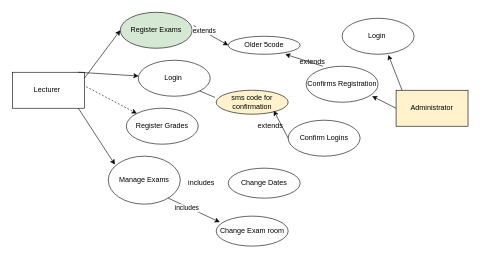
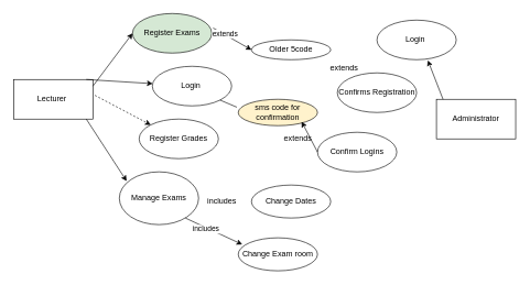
  <mxCell id="0" />
  <mxCell id="1" parent="0" />
  <mxCell id="2" value="Lecturer&amp;nbsp;" style="rounded=0;whiteSpace=wrap;html=1;" vertex="1" parent="1"><mxGeometry x="20" y="120" width="120" height="60" as="geometry" /></mxCell>
  <mxCell id="3" value="Register Grades" style="ellipse;whiteSpace=wrap;html=1;" vertex="1" parent="1"><mxGeometry x="210" y="180" width="120" height="60" as="geometry" /></mxCell>
  <mxCell id="4" value="Manage Exams" style="ellipse;whiteSpace=wrap;html=1;" vertex="1" parent="1"><mxGeometry x="180" y="260" width="120" height="80" as="geometry" /></mxCell>
  <mxCell id="5" value="Register Exams" style="ellipse;whiteSpace=wrap;html=1;fillColor=#d5e8d4;" vertex="1" parent="1"><mxGeometry x="200" y="20" width="120" height="60" as="geometry" /></mxCell>
  <mxCell id="6" value="Change Dates" style="ellipse;whiteSpace=wrap;html=1;" vertex="1" parent="1"><mxGeometry x="380" y="280" width="120" height="50" as="geometry" /></mxCell>
  <mxCell id="7" value="Login&amp;nbsp;" style="ellipse;whiteSpace=wrap;html=1;" vertex="1" parent="1"><mxGeometry x="230" y="100" width="120" height="60" as="geometry" /></mxCell>
  <mxCell id="8" value="Change Exam room" style="ellipse;whiteSpace=wrap;html=1;" vertex="1" parent="1"><mxGeometry x="360" y="360" width="120" height="50" as="geometry" /></mxCell>
- <mxCell id="9" value="Administrator" style="rounded=0;whiteSpace=wrap;html=1;fillColor=#fff2cc;" vertex="1" parent="1"><mxGeometry x="660" y="150" width="120" height="60" as="geometry" /></mxCell>
+ <mxCell id="9" value="Administrator" style="rounded=0;whiteSpace=wrap;html=1;" vertex="1" parent="1"><mxGeometry x="660" y="150" width="120" height="60" as="geometry" /></mxCell>
  <mxCell id="10" value="Login&amp;nbsp;" style="ellipse;whiteSpace=wrap;html=1;" vertex="1" parent="1"><mxGeometry x="570" y="30" width="120" height="60" as="geometry" /></mxCell>
  <mxCell id="11" value="Confirms Registration" style="ellipse;whiteSpace=wrap;html=1;" vertex="1" parent="1"><mxGeometry x="510" y="110" width="120" height="60" as="geometry" /></mxCell>
  <mxCell id="12" value="Confirm Logins" style="ellipse;whiteSpace=wrap;html=1;" vertex="1" parent="1"><mxGeometry x="480" y="200" width="120" height="60" as="geometry" /></mxCell>
  <mxCell id="13" value="sms code for confirmation" style="ellipse;whiteSpace=wrap;html=1;fillColor=#fff2cc;" vertex="1" parent="1"><mxGeometry x="360" y="150" width="120" height="40" as="geometry" /></mxCell>
  <mxCell id="14" value="Older 5code" style="ellipse;whiteSpace=wrap;html=1;" vertex="1" parent="1"><mxGeometry x="380" y="60" width="120" height="30" as="geometry" /></mxCell>
  <mxCell id="15" value="" style="endArrow=classic;html=1;rounded=0;" edge="1" parent="1" target="7"><mxGeometry width="50" height="50" relative="1" as="geometry"><mxPoint x="130" y="120" as="sourcePoint" /><mxPoint x="180" y="70" as="targetPoint" /></mxGeometry></mxCell>
  <mxCell id="16" value="" style="endArrow=classic;html=1;rounded=0;entryX=0;entryY=0.5;entryDx=0;entryDy=0;" edge="1" parent="1" target="5"><mxGeometry width="50" height="50" relative="1" as="geometry"><mxPoint x="140" y="130" as="sourcePoint" /><mxPoint x="205" y="84" as="targetPoint" /></mxGeometry></mxCell>
  <mxCell id="17" value="" style="endArrow=classic;html=1;rounded=0;exitX=1.025;exitY=0.4;exitDx=0;exitDy=0;exitPerimeter=0;entryX=0;entryY=0;entryDx=0;entryDy=0;dashed=1;" edge="1" parent="1" source="2" target="3"><mxGeometry width="50" height="50" relative="1" as="geometry"><mxPoint x="150" y="140" as="sourcePoint" /><mxPoint x="240" y="170" as="targetPoint" /></mxGeometry></mxCell>
  <mxCell id="18" value="" style="endArrow=classic;html=1;rounded=0;entryX=0.092;entryY=0.175;entryDx=0;entryDy=0;exitX=1.025;exitY=0.4;exitDx=0;exitDy=0;exitPerimeter=0;entryPerimeter=0;" edge="1" parent="1" target="4"><mxGeometry width="50" height="50" relative="1" as="geometry"><mxPoint x="130" y="180" as="sourcePoint" /><mxPoint x="201" y="231" as="targetPoint" /></mxGeometry></mxCell>
  <mxCell id="19" value="" style="endArrow=classic;html=1;rounded=0;entryX=0.05;entryY=0.2;entryDx=0;entryDy=0;exitX=1.025;exitY=0.4;exitDx=0;exitDy=0;exitPerimeter=0;entryPerimeter=0;" edge="1" parent="1" target="8"><mxGeometry width="50" height="50" relative="1" as="geometry"><mxPoint x="280" y="330" as="sourcePoint" /><mxPoint x="351" y="381" as="targetPoint" /></mxGeometry></mxCell>
  <mxCell id="20" value="includes&amp;nbsp;&amp;nbsp;" style="edgeLabel;html=1;align=center;verticalAlign=middle;resizable=0;points=[];" vertex="1" connectable="0" parent="19"><mxGeometry x="-0.218" y="-1" relative="1" as="geometry"><mxPoint as="offset" /></mxGeometry></mxCell>
  <mxCell id="21" value="includes" style="text;html=1;align=center;verticalAlign=middle;resizable=0;points=[];autosize=1;strokeColor=none;fillColor=none;" vertex="1" parent="1"><mxGeometry x="300" y="290" width="70" height="30" as="geometry" /></mxCell>
  <mxCell id="22" value="" style="endArrow=classic;html=1;rounded=0;entryX=0.642;entryY=1.017;entryDx=0;entryDy=0;entryPerimeter=0;" edge="1" parent="1" target="10"><mxGeometry width="50" height="50" relative="1" as="geometry"><mxPoint x="670" y="150" as="sourcePoint" /><mxPoint x="720" y="100" as="targetPoint" /></mxGeometry></mxCell>
- <mxCell id="23" value="" style="endArrow=classic;html=1;rounded=0;entryX=0.917;entryY=0.833;entryDx=0;entryDy=0;entryPerimeter=0;exitX=0;exitY=0.5;exitDx=0;exitDy=0;" edge="1" parent="1" source="9" target="11"><mxGeometry width="50" height="50" relative="1" as="geometry"><mxPoint x="641.5" y="210" as="sourcePoint" /><mxPoint x="618.5" y="151" as="targetPoint" /></mxGeometry></mxCell>
  <mxCell id="24" value="" style="endArrow=classic;html=1;rounded=0;entryX=0.8;entryY=0.85;entryDx=0;entryDy=0;entryPerimeter=0;exitX=0;exitY=0.5;exitDx=0;exitDy=0;" edge="1" parent="1" source="12" target="13"><mxGeometry width="50" height="50" relative="1" as="geometry"><mxPoint x="670" y="215" as="sourcePoint" /><mxPoint x="610" y="240" as="targetPoint" /></mxGeometry></mxCell>
  <mxCell id="25" value="extends" style="text;html=1;align=center;verticalAlign=middle;resizable=0;points=[];autosize=1;strokeColor=none;fillColor=none;" vertex="1" parent="1"><mxGeometry x="415" y="195" width="70" height="30" as="geometry" /></mxCell>
- <mxCell id="26" value="" style="endArrow=classic;html=1;rounded=0;exitX=0.233;exitY=0;exitDx=0;exitDy=0;exitPerimeter=0;entryX=0.792;entryY=1;entryDx=0;entryDy=0;entryPerimeter=0;" edge="1" parent="1" source="11" target="14"><mxGeometry width="50" height="50" relative="1" as="geometry"><mxPoint x="520" y="110" as="sourcePoint" /><mxPoint x="480" y="100" as="targetPoint" /></mxGeometry></mxCell>
  <mxCell id="27" value="" style="endArrow=classic;html=1;rounded=0;exitX=1.017;exitY=0.367;exitDx=0;exitDy=0;exitPerimeter=0;entryX=0;entryY=0.5;entryDx=0;entryDy=0;" edge="1" parent="1" source="5" target="14"><mxGeometry width="50" height="50" relative="1" as="geometry"><mxPoint x="320" y="240" as="sourcePoint" /><mxPoint x="370" y="190" as="targetPoint" /></mxGeometry></mxCell>
  <mxCell id="28" value="extends" style="edgeLabel;html=1;align=center;verticalAlign=middle;resizable=0;points=[];" vertex="1" connectable="0" parent="27"><mxGeometry x="-0.425" y="1" relative="1" as="geometry"><mxPoint as="offset" /></mxGeometry></mxCell>
  <mxCell id="29" value="extends" style="text;html=1;align=center;verticalAlign=middle;resizable=0;points=[];autosize=1;strokeColor=none;fillColor=none;" vertex="1" parent="1"><mxGeometry x="485" y="88" width="70" height="30" as="geometry" /></mxCell>
  <mxCell id="30" value="" style="endArrow=none;html=1;rounded=0;exitX=1;exitY=1;exitDx=0;exitDy=0;entryX=-0.017;entryY=0.3;entryDx=0;entryDy=0;entryPerimeter=0;" edge="1" parent="1" source="7" target="13"><mxGeometry width="50" height="50" relative="1" as="geometry"><mxPoint x="320" y="240" as="sourcePoint" /><mxPoint x="370" y="190" as="targetPoint" /></mxGeometry></mxCell>
